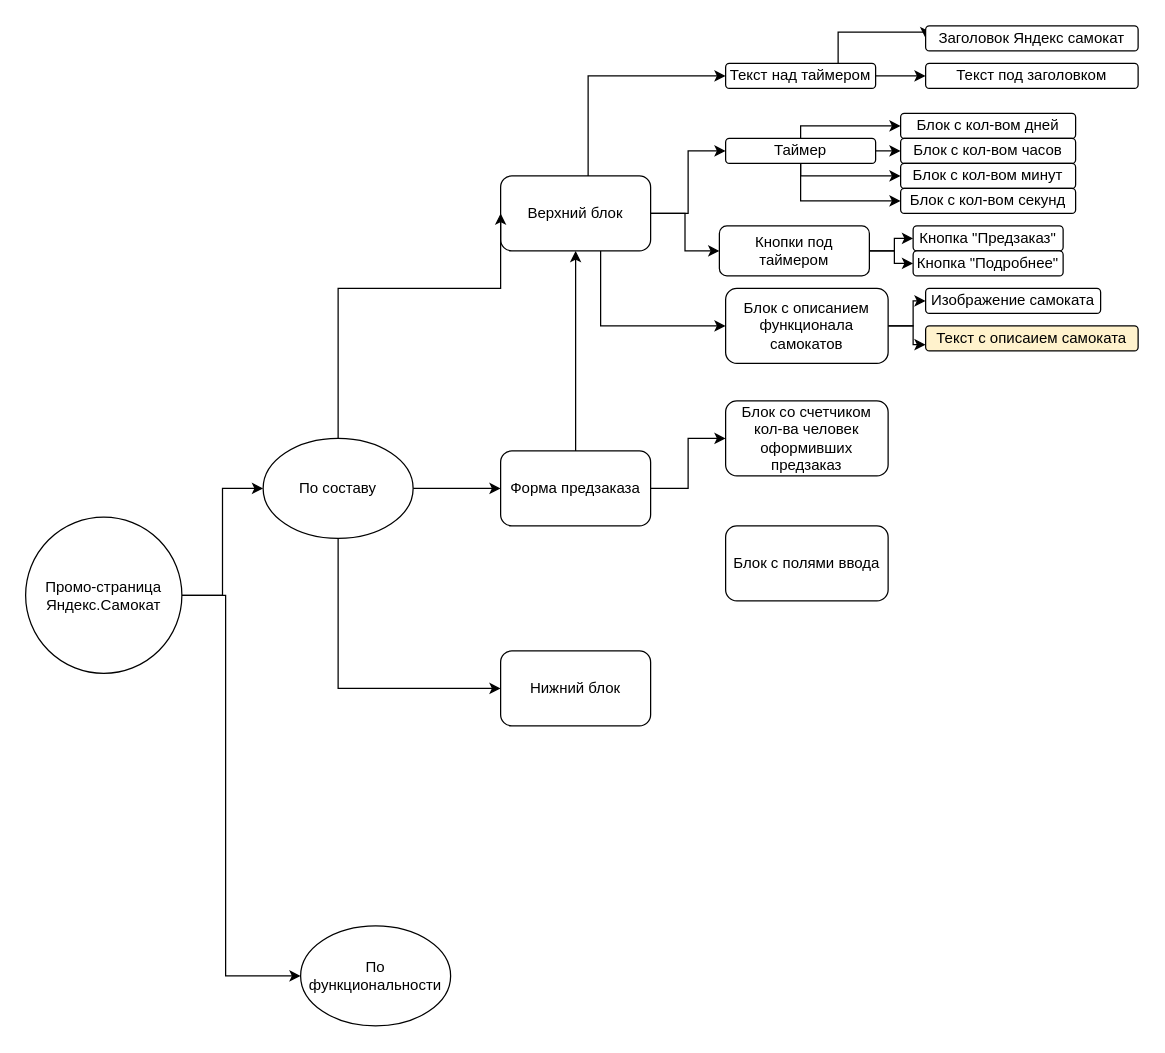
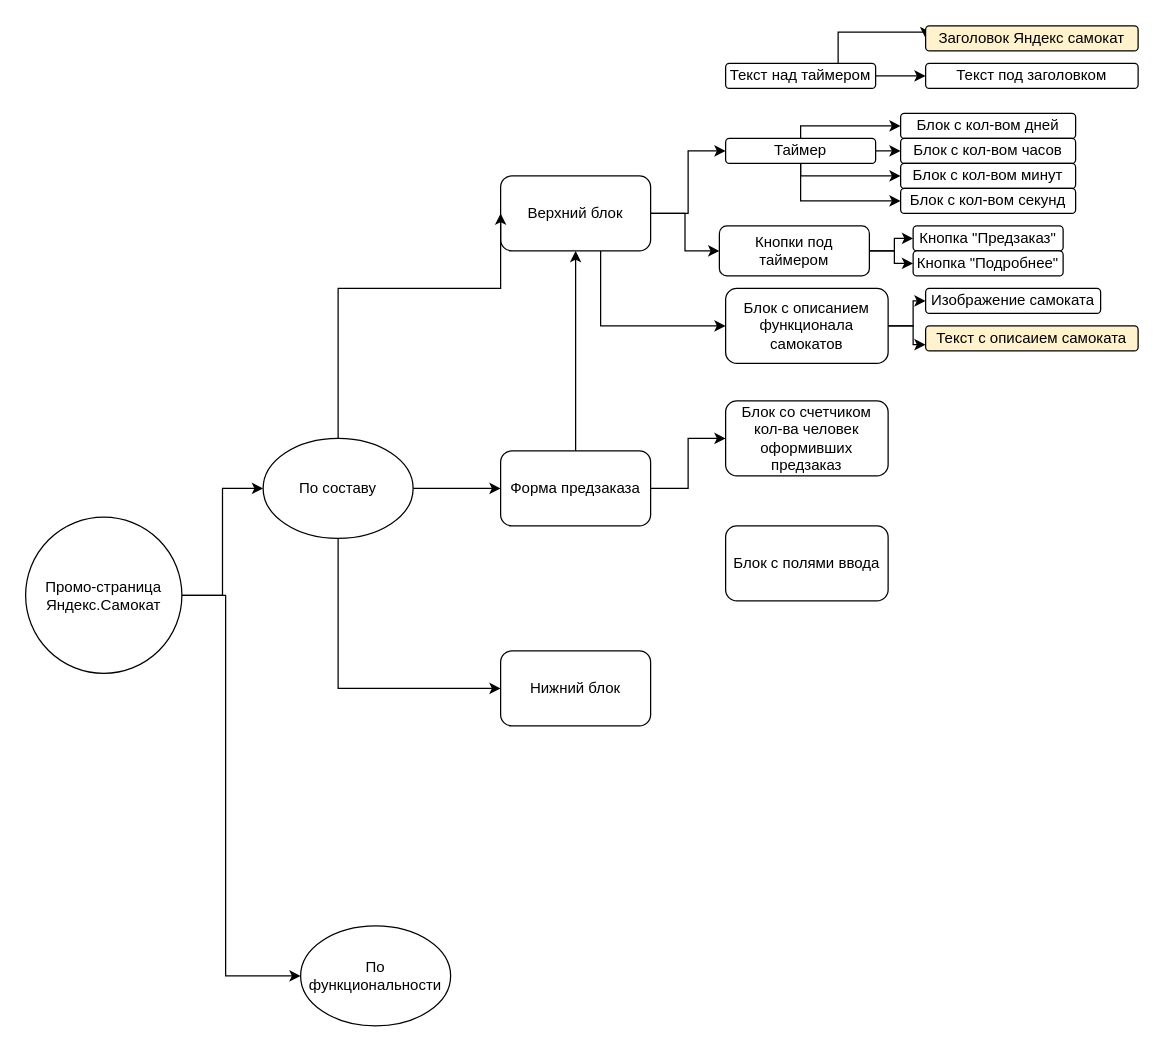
  <mxCell id="0" />
  <mxCell id="1" parent="0" />
  <mxCell id="2" style="edgeStyle=orthogonalEdgeStyle;rounded=0;orthogonalLoop=1;jettySize=auto;html=1;entryX=0;entryY=0.5;entryDx=0;entryDy=0;exitX=1;exitY=0.5;exitDx=0;exitDy=0;labelBackgroundColor=none;fontColor=default;" edge="1" parent="1" source="14" target="11"><mxGeometry relative="1" as="geometry"><mxPoint x="300" y="475" as="sourcePoint" /></mxGeometry></mxCell>
  <mxCell id="3" style="edgeStyle=orthogonalEdgeStyle;rounded=0;orthogonalLoop=1;jettySize=auto;html=1;exitX=0.5;exitY=1;exitDx=0;exitDy=0;entryX=0;entryY=0.5;entryDx=0;entryDy=0;labelBackgroundColor=none;fontColor=default;" edge="1" parent="1" source="14" target="12"><mxGeometry relative="1" as="geometry"><mxPoint x="240" y="535" as="sourcePoint" /></mxGeometry></mxCell>
  <mxCell id="4" style="edgeStyle=orthogonalEdgeStyle;rounded=0;orthogonalLoop=1;jettySize=auto;html=1;entryX=0;entryY=0.5;entryDx=0;entryDy=0;labelBackgroundColor=none;fontColor=default;" edge="1" parent="1" source="8" target="22"><mxGeometry relative="1" as="geometry" /></mxCell>
  <mxCell id="5" style="edgeStyle=orthogonalEdgeStyle;rounded=0;orthogonalLoop=1;jettySize=auto;html=1;entryX=0;entryY=0.5;entryDx=0;entryDy=0;labelBackgroundColor=none;fontColor=default;" edge="1" parent="1" source="8" target="19"><mxGeometry relative="1" as="geometry" /></mxCell>
- <mxCell id="6" style="edgeStyle=orthogonalEdgeStyle;rounded=0;orthogonalLoop=1;jettySize=auto;html=1;entryX=0;entryY=0.5;entryDx=0;entryDy=0;labelBackgroundColor=none;fontColor=default;" edge="1" parent="1" source="8" target="25"><mxGeometry relative="1" as="geometry"><Array as="points"><mxPoint x="470" y="60" /></Array></mxGeometry></mxCell>
  <mxCell id="7" style="edgeStyle=orthogonalEdgeStyle;rounded=0;orthogonalLoop=1;jettySize=auto;html=1;entryX=0;entryY=0.5;entryDx=0;entryDy=0;" edge="1" parent="1" source="8" target="41"><mxGeometry relative="1" as="geometry"><Array as="points"><mxPoint x="480" y="260" /></Array></mxGeometry></mxCell>
  <mxCell id="8" value="Верхний блок" style="rounded=1;whiteSpace=wrap;html=1;labelBackgroundColor=none;" vertex="1" parent="1"><mxGeometry x="400" y="140" width="120" height="60" as="geometry" /></mxCell>
  <mxCell id="9" style="edgeStyle=orthogonalEdgeStyle;rounded=0;orthogonalLoop=1;jettySize=auto;html=1;entryX=0;entryY=0.5;entryDx=0;entryDy=0;" edge="1" parent="1" source="11" target="44"><mxGeometry relative="1" as="geometry" /></mxCell>
  <mxCell id="10" style="edgeStyle=orthogonalEdgeStyle;rounded=0;orthogonalLoop=1;jettySize=auto;html=1;" edge="1" parent="1" source="11" target="8"><mxGeometry relative="1" as="geometry" /></mxCell>
  <mxCell id="11" value="Форма предзаказа" style="rounded=1;whiteSpace=wrap;html=1;labelBackgroundColor=none;" vertex="1" parent="1"><mxGeometry x="400" y="360" width="120" height="60" as="geometry" /></mxCell>
  <mxCell id="12" value="Нижний блок" style="rounded=1;whiteSpace=wrap;html=1;labelBackgroundColor=none;" vertex="1" parent="1"><mxGeometry x="400" y="520" width="120" height="60" as="geometry" /></mxCell>
  <mxCell id="13" style="edgeStyle=orthogonalEdgeStyle;rounded=0;orthogonalLoop=1;jettySize=auto;html=1;entryX=0;entryY=0.5;entryDx=0;entryDy=0;labelBackgroundColor=none;fontColor=default;" edge="1" parent="1" source="14" target="8"><mxGeometry relative="1" as="geometry"><Array as="points"><mxPoint x="270" y="230" /></Array></mxGeometry></mxCell>
  <mxCell id="14" value="По составу" style="ellipse;whiteSpace=wrap;html=1;labelBackgroundColor=none;" vertex="1" parent="1"><mxGeometry x="210" y="350" width="120" height="80" as="geometry" /></mxCell>
  <mxCell id="15" style="edgeStyle=orthogonalEdgeStyle;rounded=0;orthogonalLoop=1;jettySize=auto;html=1;entryX=0;entryY=0.5;entryDx=0;entryDy=0;" edge="1" parent="1" source="19" target="32"><mxGeometry relative="1" as="geometry"><Array as="points"><mxPoint x="640" y="100" /></Array></mxGeometry></mxCell>
  <mxCell id="16" style="edgeStyle=orthogonalEdgeStyle;rounded=0;orthogonalLoop=1;jettySize=auto;html=1;exitX=1;exitY=0.5;exitDx=0;exitDy=0;entryX=0;entryY=0.5;entryDx=0;entryDy=0;" edge="1" parent="1" source="19" target="33"><mxGeometry relative="1" as="geometry" /></mxCell>
  <mxCell id="17" style="edgeStyle=orthogonalEdgeStyle;rounded=0;orthogonalLoop=1;jettySize=auto;html=1;entryX=0;entryY=0.5;entryDx=0;entryDy=0;" edge="1" parent="1" source="19" target="34"><mxGeometry relative="1" as="geometry"><Array as="points"><mxPoint x="640" y="140" /></Array></mxGeometry></mxCell>
  <mxCell id="18" style="edgeStyle=orthogonalEdgeStyle;rounded=0;orthogonalLoop=1;jettySize=auto;html=1;entryX=0;entryY=0.5;entryDx=0;entryDy=0;" edge="1" parent="1" source="19" target="35"><mxGeometry relative="1" as="geometry"><mxPoint x="670" y="160" as="targetPoint" /><Array as="points"><mxPoint x="640" y="160" /></Array></mxGeometry></mxCell>
  <mxCell id="19" value="Таймер" style="rounded=1;whiteSpace=wrap;html=1;labelBackgroundColor=none;" vertex="1" parent="1"><mxGeometry x="580" y="110" width="120" height="20" as="geometry" /></mxCell>
  <mxCell id="20" style="edgeStyle=orthogonalEdgeStyle;rounded=0;orthogonalLoop=1;jettySize=auto;html=1;entryX=0;entryY=0.5;entryDx=0;entryDy=0;" edge="1" parent="1" source="22" target="31"><mxGeometry relative="1" as="geometry" /></mxCell>
  <mxCell id="21" style="edgeStyle=orthogonalEdgeStyle;rounded=0;orthogonalLoop=1;jettySize=auto;html=1;entryX=0;entryY=0.5;entryDx=0;entryDy=0;" edge="1" parent="1" source="22" target="30"><mxGeometry relative="1" as="geometry" /></mxCell>
  <mxCell id="22" value="Кнопки под таймером" style="rounded=1;whiteSpace=wrap;html=1;labelBackgroundColor=none;" vertex="1" parent="1"><mxGeometry x="575" y="180" width="120" height="40" as="geometry" /></mxCell>
  <mxCell id="23" style="edgeStyle=orthogonalEdgeStyle;rounded=0;orthogonalLoop=1;jettySize=auto;html=1;entryX=0;entryY=0.5;entryDx=0;entryDy=0;" edge="1" parent="1" source="25" target="36"><mxGeometry relative="1" as="geometry"><Array as="points"><mxPoint x="670" y="25" /></Array></mxGeometry></mxCell>
  <mxCell id="24" style="edgeStyle=orthogonalEdgeStyle;rounded=0;orthogonalLoop=1;jettySize=auto;html=1;entryX=0;entryY=0.5;entryDx=0;entryDy=0;" edge="1" parent="1" source="25" target="38"><mxGeometry relative="1" as="geometry" /></mxCell>
  <mxCell id="25" value="Текст над таймером" style="rounded=1;whiteSpace=wrap;html=1;labelBackgroundColor=none;" vertex="1" parent="1"><mxGeometry x="580" width="120" height="20" as="geometry" y="50" /></mxCell>
  <mxCell id="26" value="По функциональности" style="ellipse;whiteSpace=wrap;html=1;labelBackgroundColor=none;" vertex="1" parent="1"><mxGeometry x="240" y="740" width="120" height="80" as="geometry" /></mxCell>
  <mxCell id="27" style="edgeStyle=orthogonalEdgeStyle;rounded=0;orthogonalLoop=1;jettySize=auto;html=1;entryX=0;entryY=0.5;entryDx=0;entryDy=0;labelBackgroundColor=none;fontColor=default;" edge="1" parent="1" source="29" target="14"><mxGeometry relative="1" as="geometry" /></mxCell>
  <mxCell id="28" style="edgeStyle=orthogonalEdgeStyle;rounded=0;orthogonalLoop=1;jettySize=auto;html=1;entryX=0;entryY=0.5;entryDx=0;entryDy=0;labelBackgroundColor=none;fontColor=default;" edge="1" parent="1" source="29" target="26"><mxGeometry relative="1" as="geometry"><Array as="points"><mxPoint x="180" y="476" /><mxPoint x="180" y="780" /></Array></mxGeometry></mxCell>
  <mxCell id="29" value="Промо-страница Яндекс.Самокат" style="ellipse;whiteSpace=wrap;html=1;aspect=fixed;labelBackgroundColor=none;" vertex="1" parent="1"><mxGeometry y="413" width="125" height="125" as="geometry" x="20" /></mxCell>
  <mxCell id="30" value="Кнопка &quot;Предзаказ&quot;" style="rounded=1;whiteSpace=wrap;html=1;labelBackgroundColor=none;" vertex="1" parent="1"><mxGeometry x="730" y="180" width="120" height="20" as="geometry" /></mxCell>
  <mxCell id="31" value="Кнопка &quot;Подробнее&quot;" style="rounded=1;whiteSpace=wrap;html=1;labelBackgroundColor=none;" vertex="1" parent="1"><mxGeometry x="730" y="200" width="120" height="20" as="geometry" /></mxCell>
  <mxCell id="32" value="Блок с кол-вом дней" style="rounded=1;whiteSpace=wrap;html=1;labelBackgroundColor=none;" vertex="1" parent="1"><mxGeometry x="720" y="90" width="140" height="20" as="geometry" /></mxCell>
  <mxCell id="33" value="Блок с кол-вом часов" style="rounded=1;whiteSpace=wrap;html=1;labelBackgroundColor=none;" vertex="1" parent="1"><mxGeometry x="720" y="110" width="140" height="20" as="geometry" /></mxCell>
  <mxCell id="34" value="Блок с кол-вом минут" style="rounded=1;whiteSpace=wrap;html=1;labelBackgroundColor=none;" vertex="1" parent="1"><mxGeometry x="720" y="130" width="140" height="20" as="geometry" /></mxCell>
  <mxCell id="35" value="Блок с кол-вом секунд" style="rounded=1;whiteSpace=wrap;html=1;labelBackgroundColor=none;" vertex="1" parent="1"><mxGeometry x="720" y="150" width="140" height="20" as="geometry" /></mxCell>
- <mxCell id="36" value="Заголовок Яндекс самокат" style="rounded=1;whiteSpace=wrap;html=1;labelBackgroundColor=none;" vertex="1" parent="1"><mxGeometry x="740" y="20" width="170" height="20" as="geometry" /></mxCell>
+ <mxCell id="36" value="Заголовок Яндекс самокат" style="rounded=1;whiteSpace=wrap;html=1;labelBackgroundColor=none;fillColor=#fff2cc;" vertex="1" parent="1"><mxGeometry x="740" y="20" width="170" height="20" as="geometry" /></mxCell>
  <mxCell id="37" style="edgeStyle=orthogonalEdgeStyle;rounded=0;orthogonalLoop=1;jettySize=auto;html=1;exitX=0.5;exitY=1;exitDx=0;exitDy=0;" edge="1" parent="1" source="25" target="25"><mxGeometry relative="1" as="geometry" /></mxCell>
  <mxCell id="38" value="Текст под заголовком" style="rounded=1;whiteSpace=wrap;html=1;labelBackgroundColor=none;" vertex="1" parent="1"><mxGeometry x="740" width="170" height="20" as="geometry" y="50" /></mxCell>
  <mxCell id="39" style="edgeStyle=orthogonalEdgeStyle;rounded=0;orthogonalLoop=1;jettySize=auto;html=1;entryX=0;entryY=0.5;entryDx=0;entryDy=0;" edge="1" parent="1" source="41" target="42"><mxGeometry relative="1" as="geometry" /></mxCell>
  <mxCell id="40" style="edgeStyle=orthogonalEdgeStyle;rounded=0;orthogonalLoop=1;jettySize=auto;html=1;entryX=0;entryY=0.75;entryDx=0;entryDy=0;" edge="1" parent="1" source="41" target="43"><mxGeometry relative="1" as="geometry" /></mxCell>
  <mxCell id="41" value="Блок с описанием функционала самокатов" style="rounded=1;whiteSpace=wrap;html=1;labelBackgroundColor=none;" vertex="1" parent="1"><mxGeometry x="580" y="230" width="130" height="60" as="geometry" /></mxCell>
  <mxCell id="42" value="Изображение самоката" style="rounded=1;whiteSpace=wrap;html=1;labelBackgroundColor=none;" vertex="1" parent="1"><mxGeometry x="740" y="230" width="140" height="20" as="geometry" /></mxCell>
  <mxCell id="43" value="Текст с описаием самоката" style="rounded=1;whiteSpace=wrap;html=1;labelBackgroundColor=none;fillColor=#fff2cc;" vertex="1" parent="1"><mxGeometry x="740" y="260" width="170" height="20" as="geometry" /></mxCell>
  <mxCell id="44" value="Блок со счетчиком кол-ва человек оформивших предзаказ" style="rounded=1;whiteSpace=wrap;html=1;labelBackgroundColor=none;" vertex="1" parent="1"><mxGeometry x="580" y="320" width="130" height="60" as="geometry" /></mxCell>
  <mxCell id="45" value="Блок с полями ввода" style="rounded=1;whiteSpace=wrap;html=1;labelBackgroundColor=none;" vertex="1" parent="1"><mxGeometry x="580" y="420" width="130" height="60" as="geometry" /></mxCell>
